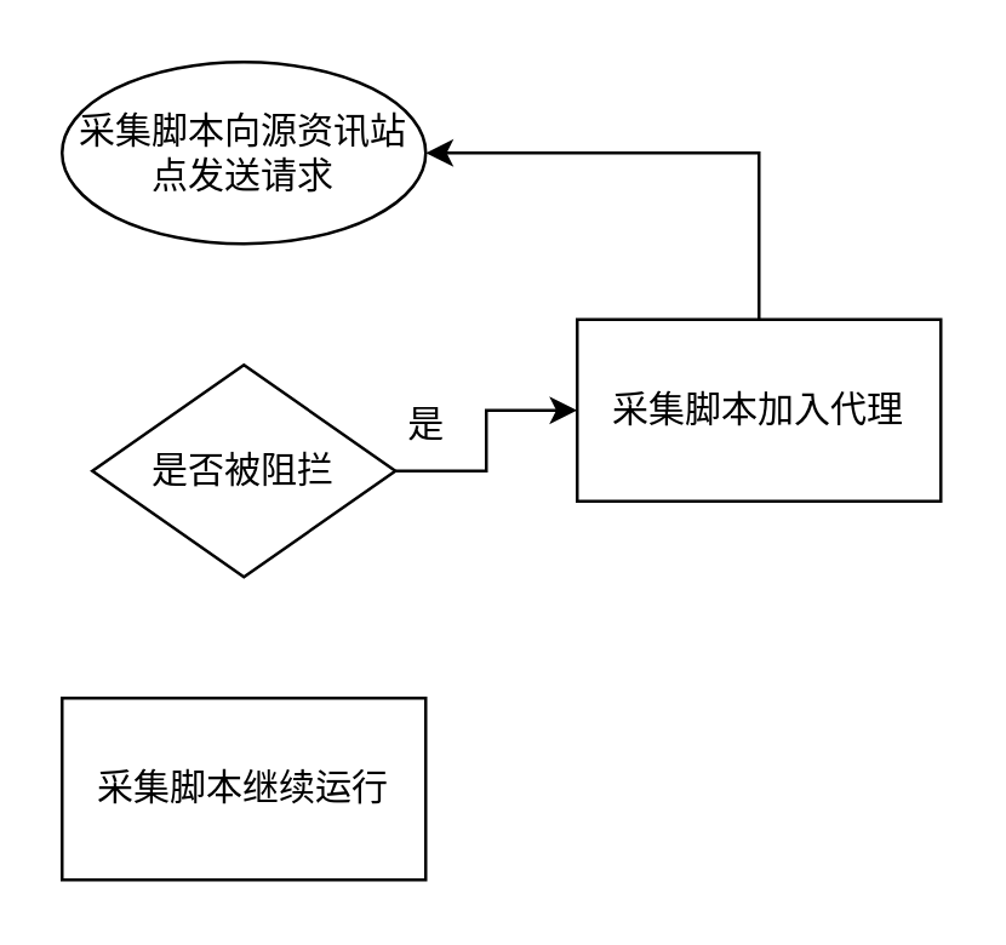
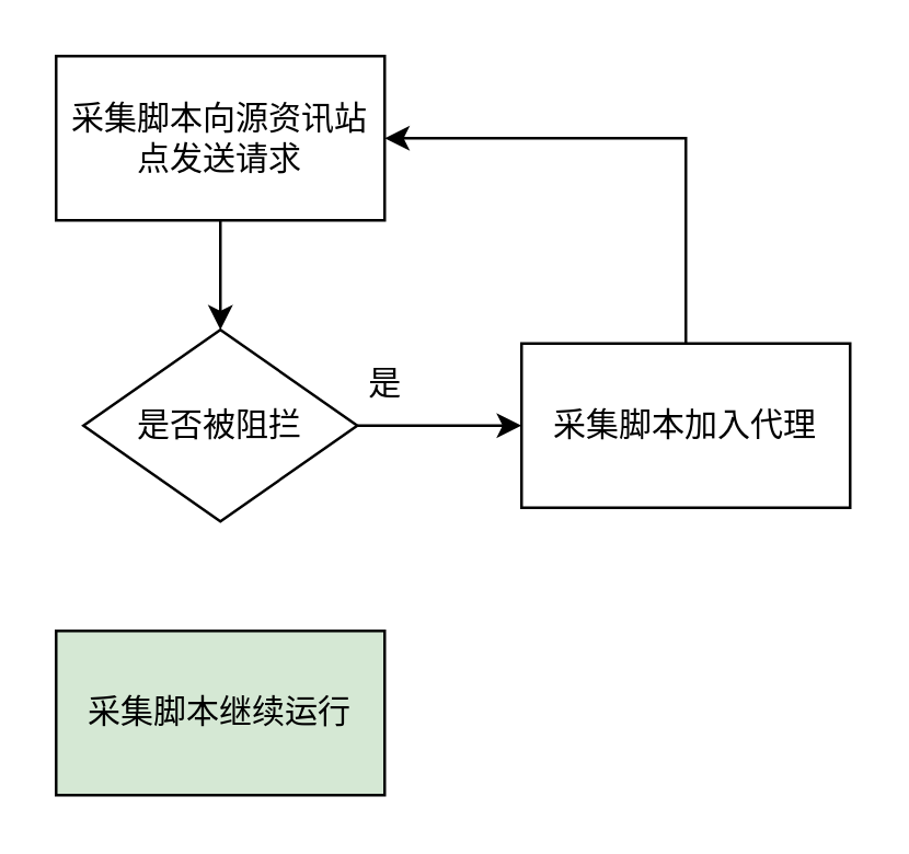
  <mxCell id="0" />
  <mxCell id="1" parent="0" />
- <mxCell id="3" value="采集脚本向源资讯站点发送请求" style="ellipse;whiteSpace=wrap;html=1;" vertex="1" parent="1"><mxGeometry x="20" y="20" width="120" height="60" as="geometry" /></mxCell>
+ <mxCell id="2" style="edgeStyle=orthogonalEdgeStyle;rounded=0;orthogonalLoop=1;jettySize=auto;html=1;entryX=0.5;entryY=0;entryDx=0;entryDy=0;" edge="1" parent="1" source="3" target="5"><mxGeometry relative="1" as="geometry" /></mxCell>
+ <mxCell id="3" value="采集脚本向源资讯站点发送请求" style="rounded=0;whiteSpace=wrap;html=1;" vertex="1" parent="1"><mxGeometry x="20" y="20" width="120" height="60" as="geometry" /></mxCell>
  <mxCell id="4" style="edgeStyle=orthogonalEdgeStyle;rounded=0;orthogonalLoop=1;jettySize=auto;html=1;entryX=0;entryY=0.5;entryDx=0;entryDy=0;" edge="1" parent="1" source="5" target="8"><mxGeometry relative="1" as="geometry" /></mxCell>
  <mxCell id="5" value="是否被阻拦" style="rhombus;whiteSpace=wrap;html=1;" vertex="1" parent="1"><mxGeometry x="30" y="120" width="100" height="70" as="geometry" /></mxCell>
- <mxCell id="6" value="采集脚本继续运行" style="rounded=0;whiteSpace=wrap;html=1;" vertex="1" parent="1"><mxGeometry x="20" y="230" width="120" height="60" as="geometry" /></mxCell>
+ <mxCell id="6" value="采集脚本继续运行" style="rounded=0;whiteSpace=wrap;html=1;fillColor=#d5e8d4;" vertex="1" parent="1"><mxGeometry x="20" y="230" width="120" height="60" as="geometry" /></mxCell>
  <mxCell id="7" style="edgeStyle=orthogonalEdgeStyle;rounded=0;orthogonalLoop=1;jettySize=auto;html=1;entryX=1;entryY=0.5;entryDx=0;entryDy=0;" edge="1" parent="1" source="8" target="3"><mxGeometry relative="1" as="geometry"><Array as="points"><mxPoint x="250" y="50" /></Array></mxGeometry></mxCell>
- <mxCell id="8" value="采集脚本加入代理" style="rounded=0;whiteSpace=wrap;html=1;" vertex="1" parent="1"><mxGeometry x="190" y="105" width="120" height="60" as="geometry" /></mxCell>
+ <mxCell id="8" value="采集脚本加入代理" style="rounded=0;whiteSpace=wrap;html=1;" vertex="1" parent="1"><mxGeometry x="190" y="125" width="120" height="60" as="geometry" /></mxCell>
  <mxCell id="9" value="是" style="text;html=1;align=center;verticalAlign=middle;resizable=0;points=[];autosize=1;strokeColor=none;fillColor=none;" vertex="1" parent="1"><mxGeometry x="125" y="130" width="30" height="20" as="geometry" /></mxCell>
